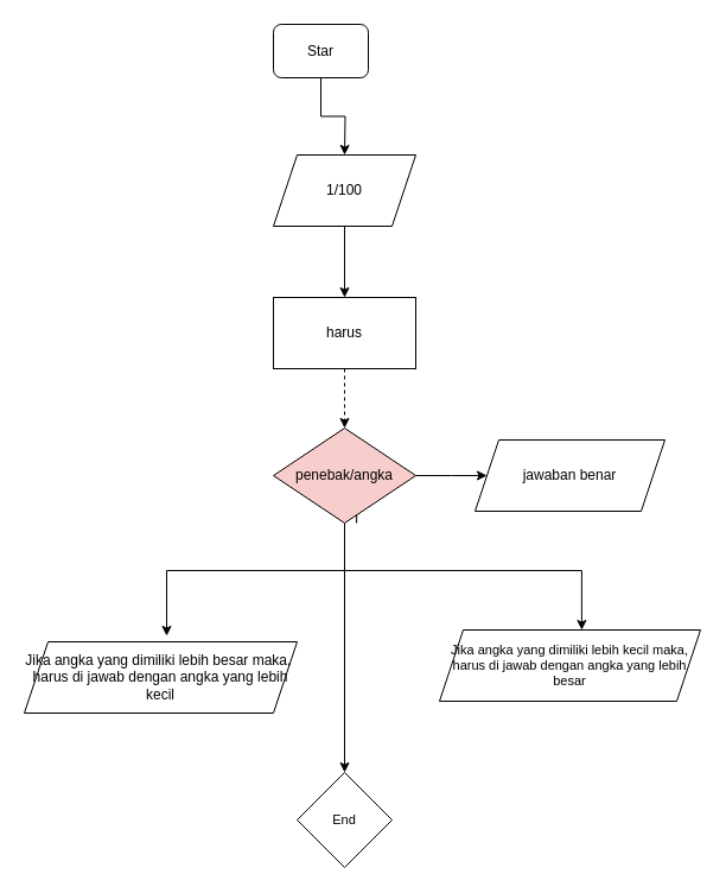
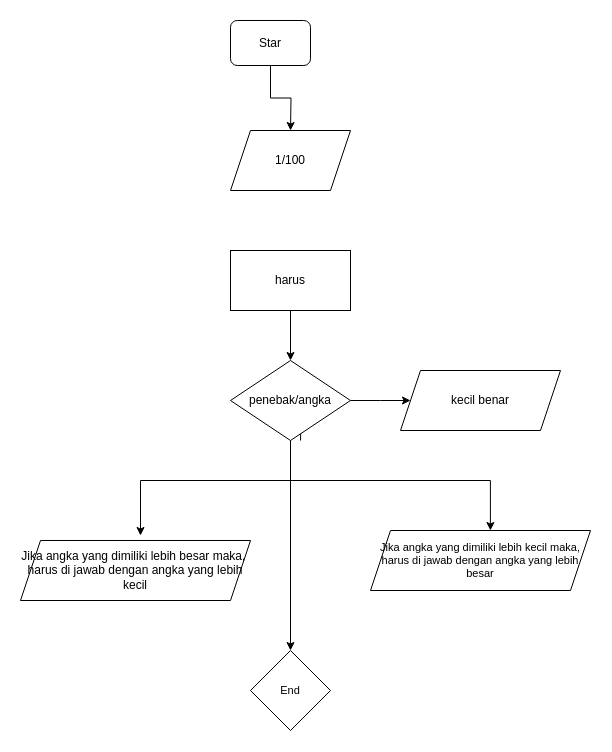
  <mxCell id="0" />
  <mxCell id="1" parent="0" />
  <mxCell id="2" style="edgeStyle=orthogonalEdgeStyle;rounded=0;orthogonalLoop=1;jettySize=auto;html=1;" edge="1" parent="1" source="3"><mxGeometry relative="1" as="geometry"><mxPoint x="290" y="130" as="targetPoint" /></mxGeometry></mxCell>
  <mxCell id="3" value="Star" style="rounded=1;whiteSpace=wrap;html=1;" vertex="1" parent="1"><mxGeometry x="230" y="20" width="80" height="45" as="geometry" /></mxCell>
- <mxCell id="4" style="edgeStyle=orthogonalEdgeStyle;rounded=0;orthogonalLoop=1;jettySize=auto;html=1;" edge="1" parent="1" source="5" target="7"><mxGeometry relative="1" as="geometry"><mxPoint x="290" y="240" as="targetPoint" /></mxGeometry></mxCell>
  <mxCell id="5" value="1/100" style="shape=parallelogram;perimeter=parallelogramPerimeter;whiteSpace=wrap;html=1;fixedSize=1;" vertex="1" parent="1"><mxGeometry x="230" y="130" width="120" height="60" as="geometry" /></mxCell>
- <mxCell id="6" style="edgeStyle=orthogonalEdgeStyle;rounded=0;orthogonalLoop=1;jettySize=auto;html=1;exitX=0.5;exitY=1;exitDx=0;exitDy=0;dashed=1;" edge="1" parent="1" source="7" target="16"><mxGeometry relative="1" as="geometry"><mxPoint x="290" y="380" as="targetPoint" /></mxGeometry></mxCell>
+ <mxCell id="6" style="edgeStyle=orthogonalEdgeStyle;rounded=0;orthogonalLoop=1;jettySize=auto;html=1;exitX=0.5;exitY=1;exitDx=0;exitDy=0;" edge="1" parent="1" source="7" target="16"><mxGeometry relative="1" as="geometry"><mxPoint x="290" y="380" as="targetPoint" /></mxGeometry></mxCell>
  <mxCell id="7" value="harus" style="rounded=0;whiteSpace=wrap;html=1;" vertex="1" parent="1"><mxGeometry x="230" y="250" width="120" height="60" as="geometry" /></mxCell>
  <mxCell id="8" style="edgeStyle=orthogonalEdgeStyle;rounded=0;orthogonalLoop=1;jettySize=auto;html=1;exitX=1;exitY=0.5;exitDx=0;exitDy=0;" edge="1" parent="1" source="16"><mxGeometry relative="1" as="geometry"><mxPoint x="410" y="400" as="targetPoint" /></mxGeometry></mxCell>
  <mxCell id="9" style="edgeStyle=orthogonalEdgeStyle;rounded=0;orthogonalLoop=1;jettySize=auto;html=1;" edge="1" parent="1"><mxGeometry relative="1" as="geometry"><mxPoint x="290" y="450" as="sourcePoint" /><mxPoint x="140" y="535" as="targetPoint" /><Array as="points"><mxPoint x="290" y="480" /><mxPoint x="140" y="480" /></Array></mxGeometry></mxCell>
  <mxCell id="10" style="edgeStyle=orthogonalEdgeStyle;shape=connector;rounded=0;orthogonalLoop=1;jettySize=auto;html=1;exitX=0.5;exitY=1;exitDx=0;exitDy=0;labelBackgroundColor=default;strokeColor=default;align=center;verticalAlign=middle;fontFamily=Helvetica;fontSize=11;fontColor=default;endArrow=classic;entryX=0.545;entryY=0;entryDx=0;entryDy=0;entryPerimeter=0;" edge="1" parent="1"><mxGeometry relative="1" as="geometry"><mxPoint x="290" y="440" as="sourcePoint" /><mxPoint x="489.9" y="530" as="targetPoint" /><Array as="points"><mxPoint x="290" y="480" /><mxPoint x="490" y="480" /></Array></mxGeometry></mxCell>
- <mxCell id="11" value="jawaban benar" style="shape=parallelogram;perimeter=parallelogramPerimeter;whiteSpace=wrap;html=1;fixedSize=1;" vertex="1" parent="1"><mxGeometry x="400" y="370" width="160" height="60" as="geometry" /></mxCell>
+ <mxCell id="11" value="kecil benar" style="shape=parallelogram;perimeter=parallelogramPerimeter;whiteSpace=wrap;html=1;fixedSize=1;" vertex="1" parent="1"><mxGeometry x="400" y="370" width="160" height="60" as="geometry" /></mxCell>
  <mxCell id="12" value="Jika angka yang dimiliki lebih besar maka,&amp;nbsp; harus di jawab dengan angka yang lebih kecil" style="shape=parallelogram;perimeter=parallelogramPerimeter;whiteSpace=wrap;html=1;fixedSize=1;" vertex="1" parent="1"><mxGeometry x="20" y="540" width="230" height="60" as="geometry" /></mxCell>
  <mxCell id="13" value="Jika angka yang dimiliki lebih kecil maka, harus di jawab dengan angka yang lebih besar" style="shape=parallelogram;perimeter=parallelogramPerimeter;whiteSpace=wrap;html=1;fixedSize=1;fontFamily=Helvetica;fontSize=11;fontColor=default;" vertex="1" parent="1"><mxGeometry x="370" y="530" width="220" height="60" as="geometry" /></mxCell>
  <mxCell id="14" value="" style="edgeStyle=orthogonalEdgeStyle;shape=connector;rounded=0;orthogonalLoop=1;jettySize=auto;html=1;exitX=0.5;exitY=1;exitDx=0;exitDy=0;labelBackgroundColor=default;strokeColor=default;align=center;verticalAlign=middle;fontFamily=Helvetica;fontSize=11;fontColor=default;endArrow=classic;" edge="1" parent="1" target="16"><mxGeometry relative="1" as="geometry"><mxPoint x="300" y="440" as="sourcePoint" /><mxPoint x="490" y="520" as="targetPoint" /><Array as="points" /></mxGeometry></mxCell>
  <mxCell id="15" style="edgeStyle=orthogonalEdgeStyle;shape=connector;rounded=0;orthogonalLoop=1;jettySize=auto;html=1;labelBackgroundColor=default;strokeColor=default;align=center;verticalAlign=middle;fontFamily=Helvetica;fontSize=11;fontColor=default;endArrow=classic;" edge="1" parent="1" source="16" target="17"><mxGeometry relative="1" as="geometry" /></mxCell>
- <mxCell id="16" value="penebak/angka" style="rhombus;whiteSpace=wrap;html=1;fillColor=#f8cecc;" vertex="1" parent="1"><mxGeometry x="230" y="360" width="120" height="80" as="geometry" /></mxCell>
+ <mxCell id="16" value="penebak/angka" style="rhombus;whiteSpace=wrap;html=1;" vertex="1" parent="1"><mxGeometry x="230" y="360" width="120" height="80" as="geometry" /></mxCell>
  <mxCell id="17" value="End" style="rhombus;whiteSpace=wrap;html=1;aspect=fixed;fontFamily=Helvetica;fontSize=11;fontColor=default;" vertex="1" parent="1"><mxGeometry x="250" y="650" width="80" height="80" as="geometry" /></mxCell>
